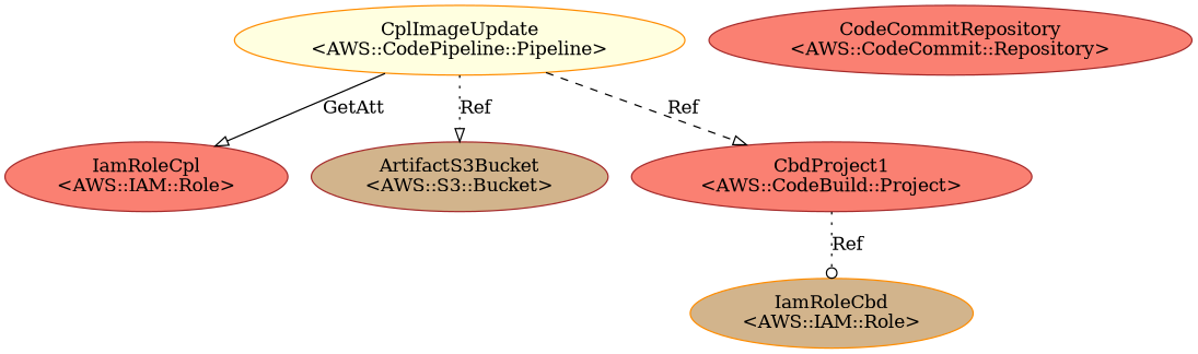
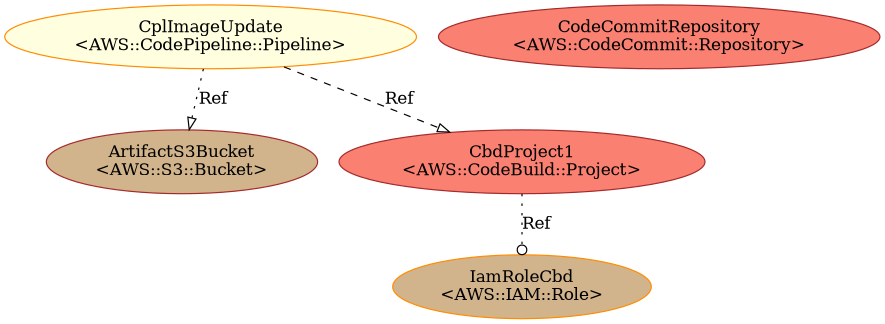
  digraph {
    node [color=brown fillcolor=salmon style=filled]
    edge [arrowhead=onormal style=dotted]
    n1 [color=darkorange fillcolor=tan label="IamRoleCbd\n<AWS::IAM::Role>"]
-   n2 [label="IamRoleCpl\n<AWS::IAM::Role>"]
    n3 [label="CodeCommitRepository\n<AWS::CodeCommit::Repository>"]
    n4 [fillcolor=tan label="ArtifactS3Bucket\n<AWS::S3::Bucket>"]
    n5 [label="CbdProject1\n<AWS::CodeBuild::Project>"]
    n6 [color=darkorange fillcolor=lightyellow label="CplImageUpdate\n<AWS::CodePipeline::Pipeline>"]
    n5 -> n1 [arrowhead=odot label=Ref]
-   n6 -> n2 [label=GetAtt style=solid]
    n6 -> n4 [label=Ref]
    n6 -> n5 [label=Ref style=dashed]
  }
